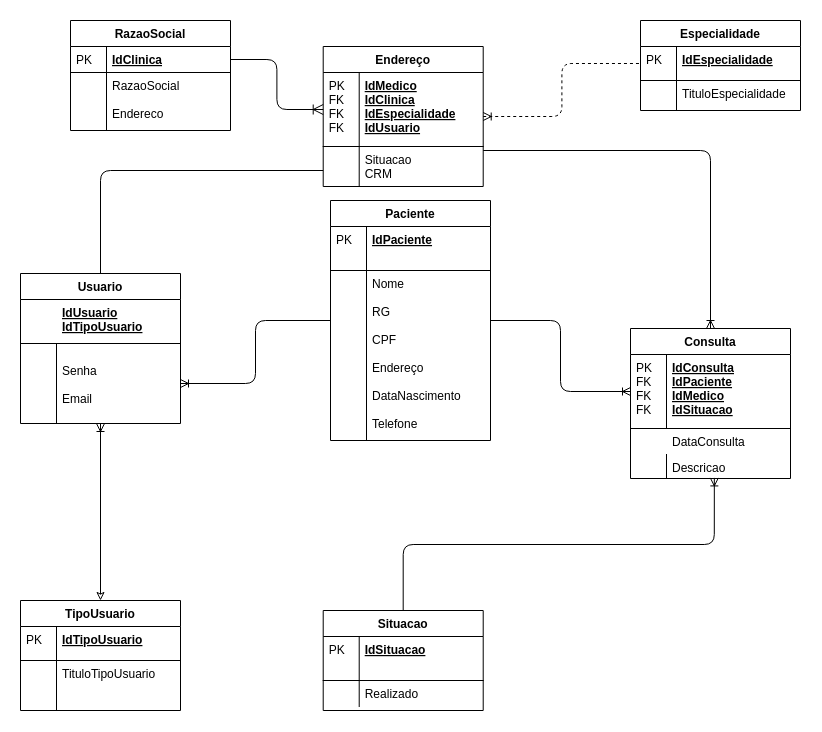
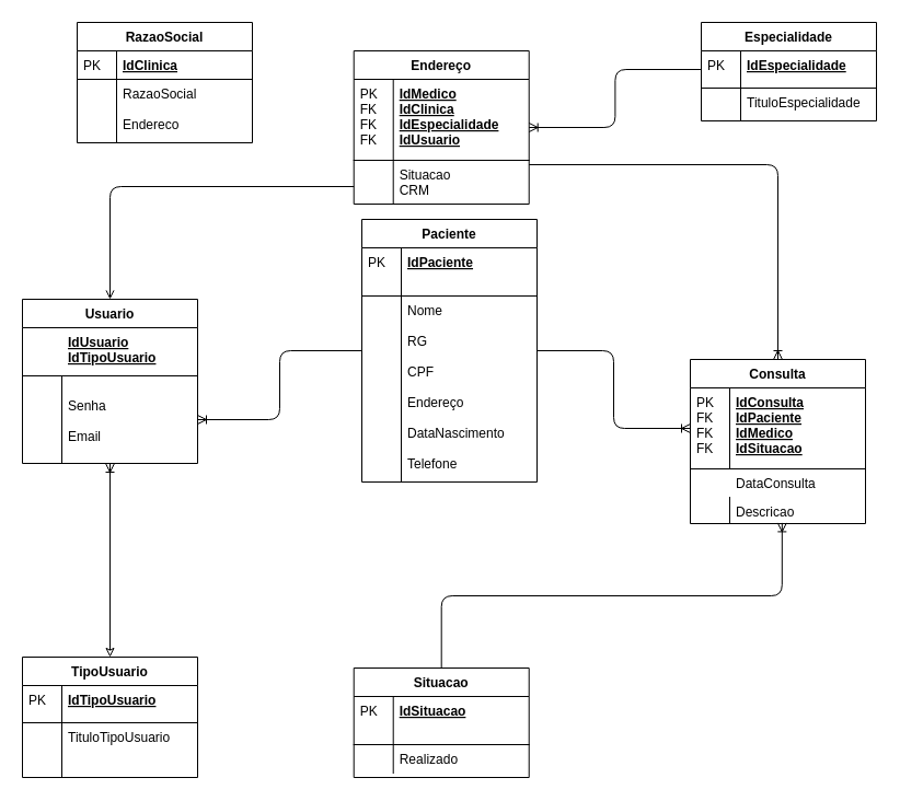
  <mxCell id="0" />
  <mxCell id="1" parent="0" />
  <mxCell id="2" value="RazaoSocial" style="swimlane;fontStyle=1;childLayout=stackLayout;horizontal=1;startSize=26;horizontalStack=0;resizeParent=1;resizeLast=0;collapsible=1;marginBottom=0;rounded=0;shadow=0;strokeWidth=1;" parent="1" vertex="1"><mxGeometry x="70" y="20" width="160" height="110" as="geometry"><mxRectangle x="20" y="80" width="160" height="26" as="alternateBounds" /></mxGeometry></mxCell>
  <mxCell id="3" value="IdClinica" style="shape=partialRectangle;top=0;left=0;right=0;bottom=1;align=left;verticalAlign=top;fillColor=none;spacingLeft=40;spacingRight=4;overflow=hidden;rotatable=0;points=[[0,0.5],[1,0.5]];portConstraint=eastwest;dropTarget=0;rounded=0;shadow=0;strokeWidth=1;fontStyle=5" parent="2" vertex="1"><mxGeometry y="26" width="160" height="26" as="geometry" /></mxCell>
  <mxCell id="4" value="PK" style="shape=partialRectangle;top=0;left=0;bottom=0;fillColor=none;align=left;verticalAlign=top;spacingLeft=4;spacingRight=4;overflow=hidden;rotatable=0;points=[];portConstraint=eastwest;part=1;" parent="3" vertex="1" connectable="0"><mxGeometry width="36" height="26" as="geometry" /></mxCell>
  <mxCell id="5" value="RazaoSocial&#10;&#10;Endereco&#10;" style="shape=partialRectangle;top=0;left=0;right=0;bottom=0;align=left;verticalAlign=top;fillColor=none;spacingLeft=40;spacingRight=4;overflow=hidden;rotatable=0;points=[[0,0.5],[1,0.5]];portConstraint=eastwest;dropTarget=0;rounded=0;shadow=0;strokeWidth=1;" parent="2" vertex="1"><mxGeometry y="52" width="160" height="58" as="geometry" /></mxCell>
  <mxCell id="6" value="" style="shape=partialRectangle;top=0;left=0;bottom=0;fillColor=none;align=left;verticalAlign=top;spacingLeft=4;spacingRight=4;overflow=hidden;rotatable=0;points=[];portConstraint=eastwest;part=1;" parent="5" vertex="1" connectable="0"><mxGeometry width="36" height="58" as="geometry" /></mxCell>
- <mxCell id="7" style="edgeStyle=orthogonalEdgeStyle;rounded=1;orthogonalLoop=1;jettySize=auto;html=1;startArrow=ERoneToMany;startFill=0;endArrow=none;endFill=0;entryX=0;entryY=0.5;entryDx=0;entryDy=0;dashed=1;" parent="1" source="10" target="17" edge="1"><mxGeometry relative="1" as="geometry"><mxPoint x="620" y="33" as="targetPoint" /></mxGeometry></mxCell>
- <mxCell id="8" style="edgeStyle=orthogonalEdgeStyle;rounded=1;orthogonalLoop=1;jettySize=auto;html=1;startArrow=none;startFill=0;endArrow=none;endFill=0;" parent="1" source="10" target="41" edge="1"><mxGeometry relative="1" as="geometry"><Array as="points"><mxPoint x="100" y="170" /></Array></mxGeometry></mxCell>
+ <mxCell id="7" style="edgeStyle=orthogonalEdgeStyle;rounded=1;orthogonalLoop=1;jettySize=auto;html=1;startArrow=ERoneToMany;startFill=0;endArrow=none;endFill=0;entryX=0;entryY=0.5;entryDx=0;entryDy=0;" parent="1" source="10" target="17" edge="1"><mxGeometry relative="1" as="geometry"><mxPoint x="620" y="33" as="targetPoint" /></mxGeometry></mxCell>
+ <mxCell id="8" style="edgeStyle=orthogonalEdgeStyle;rounded=1;orthogonalLoop=1;jettySize=auto;html=1;startArrow=none;startFill=0;endArrow=open;endFill=0;" parent="1" source="10" target="41" edge="1"><mxGeometry relative="1" as="geometry"><Array as="points"><mxPoint x="100" y="170" /></Array></mxGeometry></mxCell>
  <mxCell id="9" style="edgeStyle=orthogonalEdgeStyle;rounded=1;orthogonalLoop=1;jettySize=auto;html=1;startArrow=none;startFill=0;endArrow=ERoneToMany;endFill=0;" parent="1" source="10" target="28" edge="1"><mxGeometry relative="1" as="geometry"><Array as="points"><mxPoint x="710" y="150" /></Array></mxGeometry></mxCell>
  <mxCell id="10" value="Endereço" style="swimlane;fontStyle=1;childLayout=stackLayout;horizontal=1;startSize=26;horizontalStack=0;resizeParent=1;resizeLast=0;collapsible=1;marginBottom=0;rounded=0;shadow=0;strokeWidth=1;" parent="1" vertex="1"><mxGeometry x="322.71" y="46" width="160" height="140" as="geometry"><mxRectangle x="260" y="80" width="160" height="26" as="alternateBounds" /></mxGeometry></mxCell>
  <mxCell id="11" value="IdMedico&#10;IdClinica&#10;IdEspecialidade&#10;IdUsuario&#10;" style="shape=partialRectangle;top=0;left=0;right=0;bottom=1;align=left;verticalAlign=top;fillColor=none;spacingLeft=40;spacingRight=4;overflow=hidden;rotatable=0;points=[[0,0.5],[1,0.5]];portConstraint=eastwest;dropTarget=0;rounded=0;shadow=0;strokeWidth=1;fontStyle=5" parent="10" vertex="1"><mxGeometry y="26" width="160" height="74" as="geometry" /></mxCell>
  <mxCell id="12" value="PK&#10;FK&#10;FK&#10;FK" style="shape=partialRectangle;top=0;left=0;bottom=0;fillColor=none;align=left;verticalAlign=top;spacingLeft=4;spacingRight=4;overflow=hidden;rotatable=0;points=[];portConstraint=eastwest;part=1;" parent="11" vertex="1" connectable="0"><mxGeometry width="36" height="74" as="geometry" /></mxCell>
  <mxCell id="13" value="Situacao&#10;CRM" style="shape=partialRectangle;top=0;left=0;right=0;bottom=0;align=left;verticalAlign=top;fillColor=none;spacingLeft=40;spacingRight=4;overflow=hidden;rotatable=0;points=[[0,0.5],[1,0.5]];portConstraint=eastwest;dropTarget=0;rounded=0;shadow=0;strokeWidth=1;" parent="10" vertex="1"><mxGeometry y="100" width="160" height="40" as="geometry" /></mxCell>
  <mxCell id="14" value="" style="shape=partialRectangle;top=0;left=0;bottom=0;fillColor=none;align=left;verticalAlign=top;spacingLeft=4;spacingRight=4;overflow=hidden;rotatable=0;points=[];portConstraint=eastwest;part=1;" parent="13" vertex="1" connectable="0"><mxGeometry width="36" height="40" as="geometry" /></mxCell>
- <mxCell id="15" value="" style="edgeStyle=orthogonalEdgeStyle;endArrow=ERoneToMany;startArrow=none;shadow=0;strokeWidth=1;endSize=8;startSize=8;endFill=0;startFill=0;" parent="1" source="3" target="11" edge="1"><mxGeometry width="100" height="100" relative="1" as="geometry"><mxPoint x="300" y="320" as="sourcePoint" /><mxPoint x="400" y="220" as="targetPoint" /></mxGeometry></mxCell>
  <mxCell id="16" value="Especialidade" style="swimlane;fontStyle=1;childLayout=stackLayout;horizontal=1;startSize=26;horizontalStack=0;resizeParent=1;resizeLast=0;collapsible=1;marginBottom=0;rounded=0;shadow=0;strokeWidth=1;" parent="1" vertex="1"><mxGeometry x="640" y="20" width="160" height="90" as="geometry"><mxRectangle x="260" y="80" width="160" height="26" as="alternateBounds" /></mxGeometry></mxCell>
  <mxCell id="17" value="IdEspecialidade&#10;" style="shape=partialRectangle;top=0;left=0;right=0;bottom=1;align=left;verticalAlign=top;fillColor=none;spacingLeft=40;spacingRight=4;overflow=hidden;rotatable=0;points=[[0,0.5],[1,0.5]];portConstraint=eastwest;dropTarget=0;rounded=0;shadow=0;strokeWidth=1;fontStyle=5" parent="16" vertex="1"><mxGeometry y="26" width="160" height="34" as="geometry" /></mxCell>
  <mxCell id="18" value="PK" style="shape=partialRectangle;top=0;left=0;bottom=0;fillColor=none;align=left;verticalAlign=top;spacingLeft=4;spacingRight=4;overflow=hidden;rotatable=0;points=[];portConstraint=eastwest;part=1;" parent="17" vertex="1" connectable="0"><mxGeometry width="36" height="34" as="geometry" /></mxCell>
  <mxCell id="19" value="TituloEspecialidade" style="shape=partialRectangle;top=0;left=0;right=0;bottom=0;align=left;verticalAlign=top;fillColor=none;spacingLeft=40;spacingRight=4;overflow=hidden;rotatable=0;points=[[0,0.5],[1,0.5]];portConstraint=eastwest;dropTarget=0;rounded=0;shadow=0;strokeWidth=1;" parent="16" vertex="1"><mxGeometry y="60" width="160" height="30" as="geometry" /></mxCell>
  <mxCell id="20" value="" style="shape=partialRectangle;top=0;left=0;bottom=0;fillColor=none;align=left;verticalAlign=top;spacingLeft=4;spacingRight=4;overflow=hidden;rotatable=0;points=[];portConstraint=eastwest;part=1;" parent="19" vertex="1" connectable="0"><mxGeometry width="36" height="30" as="geometry" /></mxCell>
  <mxCell id="21" style="edgeStyle=orthogonalEdgeStyle;rounded=1;orthogonalLoop=1;jettySize=auto;html=1;entryX=0;entryY=0.5;entryDx=0;entryDy=0;startArrow=none;startFill=0;endArrow=ERoneToMany;endFill=0;" parent="1" source="23" target="29" edge="1"><mxGeometry relative="1" as="geometry" /></mxCell>
  <mxCell id="22" style="edgeStyle=orthogonalEdgeStyle;rounded=1;orthogonalLoop=1;jettySize=auto;html=1;startArrow=none;startFill=0;endArrow=ERoneToMany;endFill=0;" parent="1" source="23" edge="1" target="43"><mxGeometry relative="1" as="geometry"><mxPoint x="184.64" y="386.772" as="targetPoint" /></mxGeometry></mxCell>
  <mxCell id="23" value="Paciente" style="swimlane;fontStyle=1;childLayout=stackLayout;horizontal=1;startSize=26;horizontalStack=0;resizeParent=1;resizeLast=0;collapsible=1;marginBottom=0;rounded=0;shadow=0;strokeWidth=1;" parent="1" vertex="1"><mxGeometry x="330" y="200" width="160" height="240" as="geometry"><mxRectangle x="260" y="80" width="160" height="26" as="alternateBounds" /></mxGeometry></mxCell>
  <mxCell id="24" value="IdPaciente" style="shape=partialRectangle;top=0;left=0;right=0;bottom=1;align=left;verticalAlign=top;fillColor=none;spacingLeft=40;spacingRight=4;overflow=hidden;rotatable=0;points=[[0,0.5],[1,0.5]];portConstraint=eastwest;dropTarget=0;rounded=0;shadow=0;strokeWidth=1;fontStyle=5" parent="23" vertex="1"><mxGeometry y="26" width="160" height="44" as="geometry" /></mxCell>
  <mxCell id="25" value="PK" style="shape=partialRectangle;top=0;left=0;bottom=0;fillColor=none;align=left;verticalAlign=top;spacingLeft=4;spacingRight=4;overflow=hidden;rotatable=0;points=[];portConstraint=eastwest;part=1;" parent="24" vertex="1" connectable="0"><mxGeometry width="36" height="44" as="geometry" /></mxCell>
  <mxCell id="26" value="Nome&#10;&#10;RG&#10;&#10;CPF&#10;&#10;Endereço&#10;&#10;DataNascimento&#10;&#10;Telefone" style="shape=partialRectangle;top=0;left=0;right=0;bottom=0;align=left;verticalAlign=top;fillColor=none;spacingLeft=40;spacingRight=4;overflow=hidden;rotatable=0;points=[[0,0.5],[1,0.5]];portConstraint=eastwest;dropTarget=0;rounded=0;shadow=0;strokeWidth=1;" parent="23" vertex="1"><mxGeometry y="70" width="160" height="170" as="geometry" /></mxCell>
  <mxCell id="27" value="" style="shape=partialRectangle;top=0;left=0;bottom=0;fillColor=none;align=left;verticalAlign=top;spacingLeft=4;spacingRight=4;overflow=hidden;rotatable=0;points=[];portConstraint=eastwest;part=1;" parent="26" vertex="1" connectable="0"><mxGeometry width="36" height="170" as="geometry" /></mxCell>
  <mxCell id="28" value="Consulta" style="swimlane;fontStyle=1;childLayout=stackLayout;horizontal=1;startSize=26;horizontalStack=0;resizeParent=1;resizeLast=0;collapsible=1;marginBottom=0;rounded=0;shadow=0;strokeWidth=1;" parent="1" vertex="1"><mxGeometry x="630" y="328" width="160" height="150" as="geometry"><mxRectangle x="260" y="80" width="160" height="26" as="alternateBounds" /></mxGeometry></mxCell>
  <mxCell id="29" value="IdConsulta&#10;IdPaciente&#10;IdMedico&#10;IdSituacao&#10;&#10;" style="shape=partialRectangle;top=0;left=0;right=0;bottom=1;align=left;verticalAlign=top;fillColor=none;spacingLeft=40;spacingRight=4;overflow=hidden;rotatable=0;points=[[0,0.5],[1,0.5]];portConstraint=eastwest;dropTarget=0;rounded=0;shadow=0;strokeWidth=1;fontStyle=5" parent="28" vertex="1"><mxGeometry y="26" width="160" height="74" as="geometry" /></mxCell>
  <mxCell id="30" value="PK&#10;FK&#10;FK&#10;FK" style="shape=partialRectangle;top=0;left=0;bottom=0;fillColor=none;align=left;verticalAlign=top;spacingLeft=4;spacingRight=4;overflow=hidden;rotatable=0;points=[];portConstraint=eastwest;part=1;" parent="29" vertex="1" connectable="0"><mxGeometry width="36" height="74" as="geometry" /></mxCell>
  <mxCell id="31" value="DataConsulta" style="shape=partialRectangle;top=0;left=0;right=0;bottom=0;align=left;verticalAlign=top;fillColor=none;spacingLeft=40;spacingRight=4;overflow=hidden;rotatable=0;points=[[0,0.5],[1,0.5]];portConstraint=eastwest;dropTarget=0;rounded=0;shadow=0;strokeWidth=1;" parent="28" vertex="1"><mxGeometry y="100" width="160" height="26" as="geometry" /></mxCell>
  <mxCell id="32" value="Descricao" style="shape=partialRectangle;top=0;left=0;right=0;bottom=0;align=left;verticalAlign=top;fillColor=none;spacingLeft=40;spacingRight=4;overflow=hidden;rotatable=0;points=[[0,0.5],[1,0.5]];portConstraint=eastwest;dropTarget=0;rounded=0;shadow=0;strokeWidth=1;" parent="28" vertex="1"><mxGeometry y="126" width="160" height="24" as="geometry" /></mxCell>
  <mxCell id="33" value="" style="shape=partialRectangle;top=0;left=0;bottom=0;fillColor=none;align=left;verticalAlign=top;spacingLeft=4;spacingRight=4;overflow=hidden;rotatable=0;points=[];portConstraint=eastwest;part=1;" parent="32" vertex="1" connectable="0"><mxGeometry width="36" height="24" as="geometry" /></mxCell>
  <mxCell id="34" style="edgeStyle=orthogonalEdgeStyle;rounded=1;orthogonalLoop=1;jettySize=auto;html=1;entryX=0.524;entryY=0.976;entryDx=0;entryDy=0;entryPerimeter=0;startArrow=none;startFill=0;endArrow=ERoneToMany;endFill=0;" parent="1" source="35" target="32" edge="1"><mxGeometry relative="1" as="geometry" /></mxCell>
  <mxCell id="35" value="Situacao" style="swimlane;fontStyle=1;childLayout=stackLayout;horizontal=1;startSize=26;horizontalStack=0;resizeParent=1;resizeLast=0;collapsible=1;marginBottom=0;rounded=0;shadow=0;strokeWidth=1;" parent="1" vertex="1"><mxGeometry x="322.71" y="610" width="160" height="100" as="geometry"><mxRectangle x="260" y="80" width="160" height="26" as="alternateBounds" /></mxGeometry></mxCell>
  <mxCell id="36" value="IdSituacao" style="shape=partialRectangle;top=0;left=0;right=0;bottom=1;align=left;verticalAlign=top;fillColor=none;spacingLeft=40;spacingRight=4;overflow=hidden;rotatable=0;points=[[0,0.5],[1,0.5]];portConstraint=eastwest;dropTarget=0;rounded=0;shadow=0;strokeWidth=1;fontStyle=5" parent="35" vertex="1"><mxGeometry y="26" width="160" height="44" as="geometry" /></mxCell>
  <mxCell id="37" value="PK" style="shape=partialRectangle;top=0;left=0;bottom=0;fillColor=none;align=left;verticalAlign=top;spacingLeft=4;spacingRight=4;overflow=hidden;rotatable=0;points=[];portConstraint=eastwest;part=1;" parent="36" vertex="1" connectable="0"><mxGeometry width="36" height="44" as="geometry" /></mxCell>
  <mxCell id="38" value="Realizado" style="shape=partialRectangle;top=0;left=0;right=0;bottom=0;align=left;verticalAlign=top;fillColor=none;spacingLeft=40;spacingRight=4;overflow=hidden;rotatable=0;points=[[0,0.5],[1,0.5]];portConstraint=eastwest;dropTarget=0;rounded=0;shadow=0;strokeWidth=1;" parent="35" vertex="1"><mxGeometry y="70" width="160" height="26" as="geometry" /></mxCell>
  <mxCell id="39" value="" style="shape=partialRectangle;top=0;left=0;bottom=0;fillColor=none;align=left;verticalAlign=top;spacingLeft=4;spacingRight=4;overflow=hidden;rotatable=0;points=[];portConstraint=eastwest;part=1;" parent="38" vertex="1" connectable="0"><mxGeometry width="36" height="26" as="geometry" /></mxCell>
  <mxCell id="40" style="edgeStyle=orthogonalEdgeStyle;rounded=1;orthogonalLoop=1;jettySize=auto;html=1;entryX=0.5;entryY=0;entryDx=0;entryDy=0;startArrow=ERoneToMany;startFill=0;endArrow=classic;endFill=0;" parent="1" source="41" target="45" edge="1"><mxGeometry relative="1" as="geometry" /></mxCell>
  <mxCell id="41" value="Usuario" style="swimlane;fontStyle=1;childLayout=stackLayout;horizontal=1;startSize=26;horizontalStack=0;resizeParent=1;resizeLast=0;collapsible=1;marginBottom=0;rounded=0;shadow=0;strokeWidth=1;" parent="1" vertex="1"><mxGeometry x="20" y="273" width="160" height="150" as="geometry"><mxRectangle x="260" y="80" width="160" height="26" as="alternateBounds" /></mxGeometry></mxCell>
  <mxCell id="42" value="IdUsuario&#10;IdTipoUsuario" style="shape=partialRectangle;top=0;left=0;right=0;bottom=1;align=left;verticalAlign=top;fillColor=none;spacingLeft=40;spacingRight=4;overflow=hidden;rotatable=0;points=[[0,0.5],[1,0.5]];portConstraint=eastwest;dropTarget=0;rounded=0;shadow=0;strokeWidth=1;fontStyle=5" parent="41" vertex="1"><mxGeometry y="26" width="160" height="44" as="geometry" /></mxCell>
  <mxCell id="43" value="&#10;Senha&#10;&#10;Email" style="shape=partialRectangle;top=0;left=0;right=0;bottom=0;align=left;verticalAlign=top;fillColor=none;spacingLeft=40;spacingRight=4;overflow=hidden;rotatable=0;points=[[0,0.5],[1,0.5]];portConstraint=eastwest;dropTarget=0;rounded=0;shadow=0;strokeWidth=1;" parent="41" vertex="1"><mxGeometry y="70" width="160" height="80" as="geometry" /></mxCell>
  <mxCell id="44" value="" style="shape=partialRectangle;top=0;left=0;bottom=0;fillColor=none;align=left;verticalAlign=top;spacingLeft=4;spacingRight=4;overflow=hidden;rotatable=0;points=[];portConstraint=eastwest;part=1;" parent="43" vertex="1" connectable="0"><mxGeometry width="36" height="80" as="geometry" /></mxCell>
  <mxCell id="45" value="TipoUsuario" style="swimlane;fontStyle=1;childLayout=stackLayout;horizontal=1;startSize=26;horizontalStack=0;resizeParent=1;resizeLast=0;collapsible=1;marginBottom=0;rounded=0;shadow=0;strokeWidth=1;" parent="1" vertex="1"><mxGeometry x="20" y="600" width="160" height="110" as="geometry"><mxRectangle x="260" y="80" width="160" height="26" as="alternateBounds" /></mxGeometry></mxCell>
  <mxCell id="46" value="IdTipoUsuario" style="shape=partialRectangle;top=0;left=0;right=0;bottom=1;align=left;verticalAlign=top;fillColor=none;spacingLeft=40;spacingRight=4;overflow=hidden;rotatable=0;points=[[0,0.5],[1,0.5]];portConstraint=eastwest;dropTarget=0;rounded=0;shadow=0;strokeWidth=1;fontStyle=5" parent="45" vertex="1"><mxGeometry y="26" width="160" height="34" as="geometry" /></mxCell>
  <mxCell id="47" value="PK" style="shape=partialRectangle;top=0;left=0;bottom=0;fillColor=none;align=left;verticalAlign=top;spacingLeft=4;spacingRight=4;overflow=hidden;rotatable=0;points=[];portConstraint=eastwest;part=1;" parent="46" vertex="1" connectable="0"><mxGeometry width="36" height="34" as="geometry" /></mxCell>
  <mxCell id="48" value="TituloTipoUsuario" style="shape=partialRectangle;top=0;left=0;right=0;bottom=0;align=left;verticalAlign=top;fillColor=none;spacingLeft=40;spacingRight=4;overflow=hidden;rotatable=0;points=[[0,0.5],[1,0.5]];portConstraint=eastwest;dropTarget=0;rounded=0;shadow=0;strokeWidth=1;" parent="45" vertex="1"><mxGeometry y="60" width="160" height="50" as="geometry" /></mxCell>
  <mxCell id="49" value="" style="shape=partialRectangle;top=0;left=0;bottom=0;fillColor=none;align=left;verticalAlign=top;spacingLeft=4;spacingRight=4;overflow=hidden;rotatable=0;points=[];portConstraint=eastwest;part=1;" parent="48" vertex="1" connectable="0"><mxGeometry width="36" height="50" as="geometry" /></mxCell>
